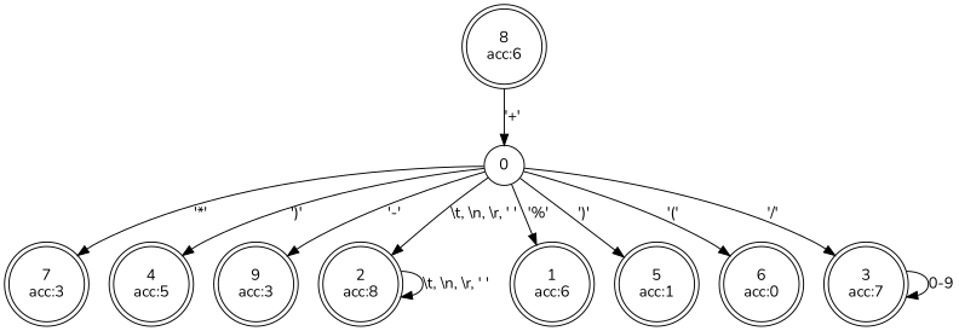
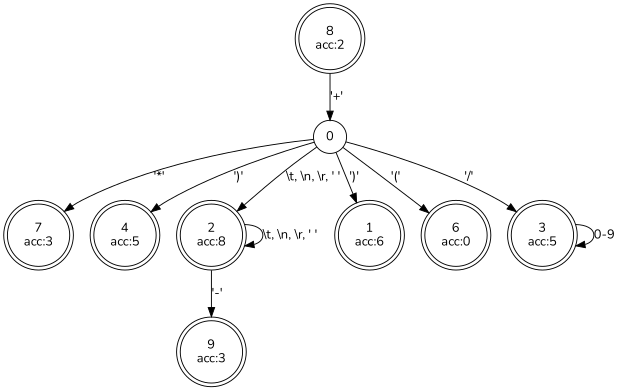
  digraph {
    fontname=Nunito
    node [fontname=Nunito shape=doublecircle]
    edge [fontname=Nunito]
    n1 [label=0 shape=circle]
    n2 [label="7\nacc:3"]
    n3 [label="4\nacc:5"]
    n4 [label="9\nacc:3"]
    n5 [label="2\nacc:8"]
    n6 [label="1\nacc:6"]
-   n7 [label="5\nacc:1"]
    n8 [label="6\nacc:0"]
-   n9 [label="3\nacc:7"]
-   n10 [label="8\nacc:6"]
+   n9 [label="3\nacc:5"]
+   n10 [label="8\nacc:2"]
    n1 -> n2 [label="'*'"]
    n1 -> n3 [label="')'"]
-   n1 -> n4 [label="'-'"]
+   n5 -> n4 [label="'-'"]
    n1 -> n5 [label="\\t, \\n, \\r, ' '"]
-   n1 -> n6 [label="'%'"]
-   n1 -> n7 [label="')'"]
+   n1 -> n6 [label="')'"]
    n1 -> n8 [label="'('"]
    n1 -> n9 [label="'/'"]
    n5 -> n5 [label="\\t, \\n, \\r, ' '"]
    n9 -> n9 [label="0-9"]
    n10 -> n1 [label="'+'"]
  }
